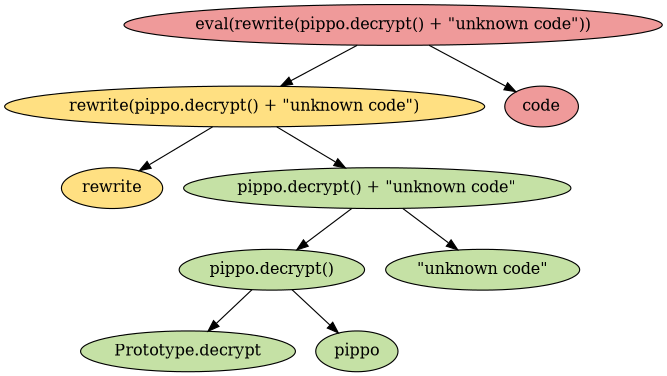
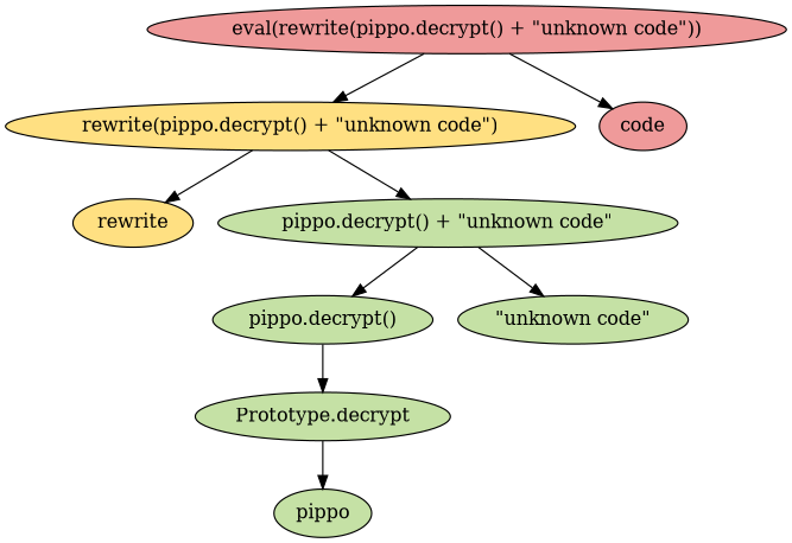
  digraph {
    node [fillcolor="#c5e1a5" style=filled]
    "rewrite(pippo.decrypt() + \"unknown code\")" [fillcolor="#ffe082"]
    rewrite [fillcolor="#ffe082"]
    "pippo.decrypt() + \"unknown code\""
    "pippo.decrypt()"
    "\"unknown code\""
    "Prototype.decrypt"
    pippo
    n8 [fillcolor="#ef9a9a" label=code]
    "eval(rewrite(pippo.decrypt() + \"unknown code\"))" [fillcolor="#ef9a9a"]
    subgraph sub_1 {
      "rewrite(pippo.decrypt() + \"unknown code\")"
      rewrite
      "pippo.decrypt() + \"unknown code\""
    }
    subgraph sub_2 {
      "pippo.decrypt() + \"unknown code\""
      "pippo.decrypt()"
      "\"unknown code\""
      "Prototype.decrypt"
      pippo
    }
    "rewrite(pippo.decrypt() + \"unknown code\")" -> rewrite
    "rewrite(pippo.decrypt() + \"unknown code\")" -> "pippo.decrypt() + \"unknown code\""
    "pippo.decrypt() + \"unknown code\"" -> "pippo.decrypt()"
    "pippo.decrypt() + \"unknown code\"" -> "\"unknown code\""
    "pippo.decrypt()" -> "Prototype.decrypt"
-   "pippo.decrypt()" -> pippo
+   "Prototype.decrypt" -> pippo
    "eval(rewrite(pippo.decrypt() + \"unknown code\"))" -> "rewrite(pippo.decrypt() + \"unknown code\")"
    "eval(rewrite(pippo.decrypt() + \"unknown code\"))" -> n8
  }
